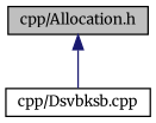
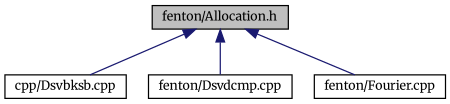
  digraph {
    fontname=Merriweather
    node [color=black fillcolor=white fontname=Merriweather fontsize=10 shape=record style=filled]
    edge [color=midnightblue dir=back fontname=Merriweather fontsize=10 labelfontname=Helvetica labelfontsize=10 style=solid]
-   n1 [fillcolor=grey75 fontcolor=black height=0.2 label="cpp/Allocation.h" width=0.4]
+   n1 [fillcolor=grey75 fontcolor=black height=0.2 label="fenton/Allocation.h" width=0.4]
    n2 [height=0.2 label="cpp/Dsvbksb.cpp" width=0.4]
+   n3 [height=0.2 label="fenton/Dsvdcmp.cpp" width=0.4]
+   n4 [height=0.2 label="fenton/Fourier.cpp" width=0.4]
    n1 -> n2
+   n1 -> n3
+   n1 -> n4
  }
